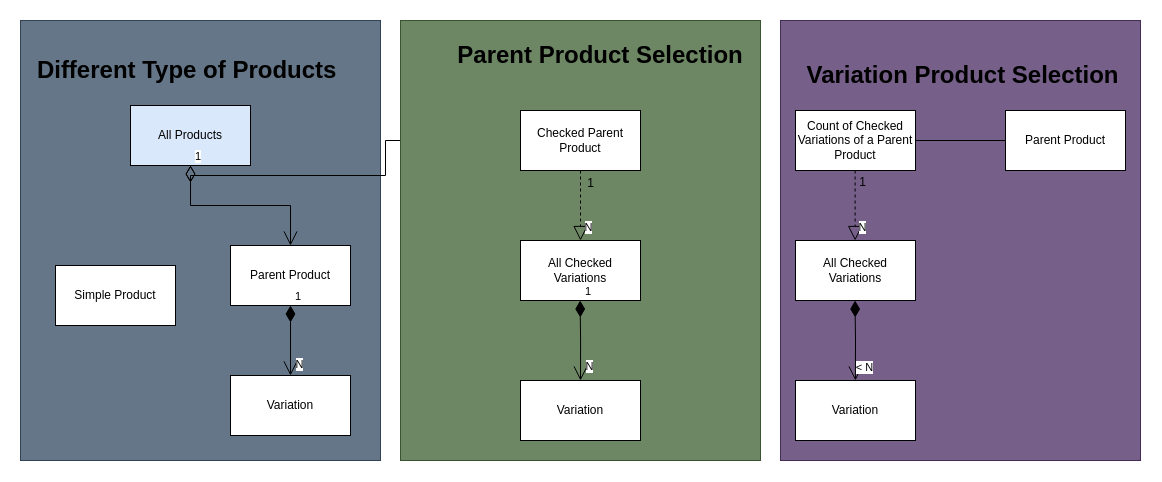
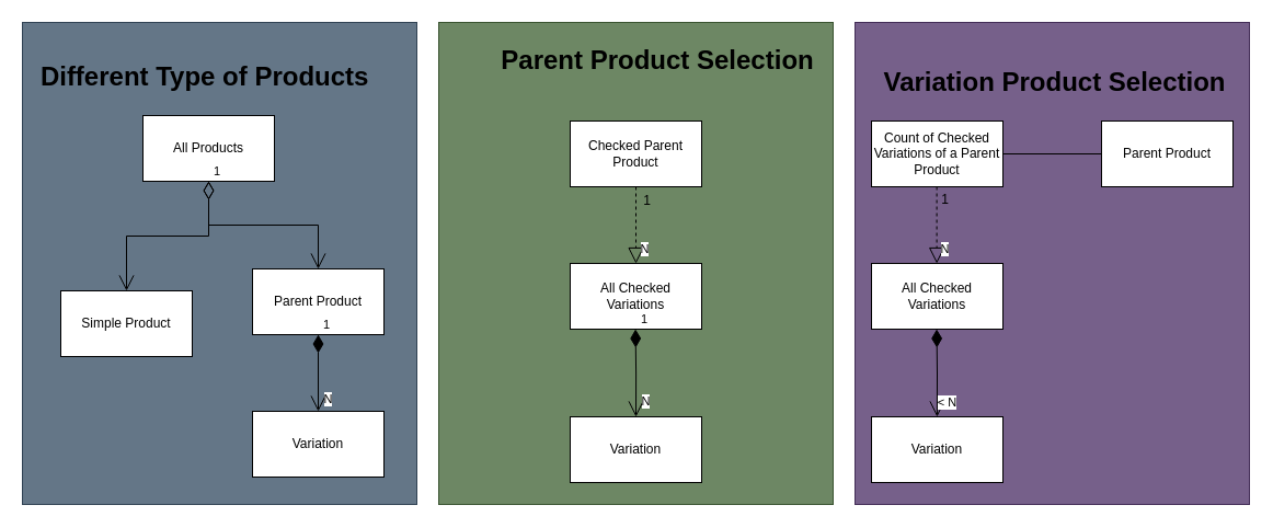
  <mxCell id="0" />
  <mxCell id="1" parent="0" />
  <mxCell id="2" value="" style="whiteSpace=wrap;html=1;fillColor=#647687;strokeColor=#314354;fontColor=#ffffff;" vertex="1" parent="1"><mxGeometry x="20" y="20" width="360" height="440" as="geometry" /></mxCell>
  <mxCell id="3" value="&lt;h1&gt;Different Type of Products&amp;nbsp;&lt;/h1&gt;" style="text;html=1;align=center;verticalAlign=middle;whiteSpace=wrap;rounded=0;" vertex="1" parent="1"><mxGeometry x="35" y="45" width="310" height="50" as="geometry" /></mxCell>
- <mxCell id="4" value="All Products" style="rounded=0;whiteSpace=wrap;html=1;fillColor=#dae8fc;" vertex="1" parent="1"><mxGeometry x="130" y="105" width="120" height="60" as="geometry" /></mxCell>
+ <mxCell id="4" value="All Products" style="rounded=0;whiteSpace=wrap;html=1;" vertex="1" parent="1"><mxGeometry x="130" y="105" width="120" height="60" as="geometry" /></mxCell>
  <mxCell id="5" value="Simple Product" style="rounded=0;whiteSpace=wrap;html=1;" vertex="1" parent="1"><mxGeometry x="55" y="265" width="120" height="60" as="geometry" /></mxCell>
  <mxCell id="6" value="Parent Product" style="rounded=0;whiteSpace=wrap;html=1;" vertex="1" parent="1"><mxGeometry x="230" y="245" width="120" height="60" as="geometry" /></mxCell>
  <mxCell id="7" value="Variation" style="rounded=0;whiteSpace=wrap;html=1;" vertex="1" parent="1"><mxGeometry x="230" y="375" width="120" height="60" as="geometry" /></mxCell>
  <mxCell id="8" value="1" style="endArrow=open;html=1;endSize=12;startArrow=diamondThin;startSize=14;startFill=1;edgeStyle=orthogonalEdgeStyle;align=left;verticalAlign=bottom;rounded=0;entryX=0.5;entryY=0;entryDx=0;entryDy=0;exitX=0.5;exitY=1;exitDx=0;exitDy=0;" edge="1" parent="1" source="6" target="7"><mxGeometry x="-1" y="3" relative="1" as="geometry"><mxPoint x="400" y="305" as="sourcePoint" /><mxPoint x="370" y="375" as="targetPoint" /><mxPoint as="offset" /></mxGeometry></mxCell>
  <mxCell id="9" value="N" style="edgeLabel;html=1;align=center;verticalAlign=middle;resizable=0;points=[];" vertex="1" connectable="0" parent="8"><mxGeometry x="0.66" y="8" relative="1" as="geometry"><mxPoint as="offset" /></mxGeometry></mxCell>
  <mxCell id="10" value="1" style="endArrow=open;html=1;endSize=12;startArrow=diamondThin;startSize=14;startFill=0;edgeStyle=orthogonalEdgeStyle;align=left;verticalAlign=bottom;rounded=0;entryX=0.5;entryY=0;entryDx=0;entryDy=0;exitX=0.5;exitY=1;exitDx=0;exitDy=0;" edge="1" parent="1" source="4" target="6"><mxGeometry x="-1" y="3" relative="1" as="geometry"><mxPoint x="200" y="205" as="sourcePoint" /><mxPoint x="310" y="285" as="targetPoint" /></mxGeometry></mxCell>
- <mxCell id="11" value="1" style="endArrow=open;html=1;endSize=12;startArrow=diamondThin;startSize=14;startFill=0;edgeStyle=orthogonalEdgeStyle;align=left;verticalAlign=bottom;rounded=0;exitX=0.5;exitY=1;exitDx=0;exitDy=0;" edge="1" parent="1" source="4" target="13"><mxGeometry x="-1" y="3" relative="1" as="geometry"><mxPoint x="70" y="205" as="sourcePoint" /><mxPoint x="230" y="205" as="targetPoint" /></mxGeometry></mxCell>
+ <mxCell id="11" value="1" style="endArrow=open;html=1;endSize=12;startArrow=diamondThin;startSize=14;startFill=0;edgeStyle=orthogonalEdgeStyle;align=left;verticalAlign=bottom;rounded=0;entryX=0.5;entryY=0;entryDx=0;entryDy=0;exitX=0.5;exitY=1;exitDx=0;exitDy=0;" edge="1" parent="1" source="4" target="5"><mxGeometry x="-1" y="3" relative="1" as="geometry"><mxPoint x="70" y="205" as="sourcePoint" /><mxPoint x="230" y="205" as="targetPoint" /></mxGeometry></mxCell>
  <mxCell id="12" value="" style="whiteSpace=wrap;html=1;fillColor=#6d8764;strokeColor=#3A5431;fontColor=#ffffff;" vertex="1" parent="1"><mxGeometry x="400" y="20" width="360" height="440" as="geometry" /></mxCell>
  <mxCell id="13" value="Checked Parent Product" style="rounded=0;whiteSpace=wrap;html=1;" vertex="1" parent="1"><mxGeometry x="520" y="110" width="120" height="60" as="geometry" /></mxCell>
  <mxCell id="14" value="All Checked Variations" style="rounded=0;whiteSpace=wrap;html=1;" vertex="1" parent="1"><mxGeometry x="520" y="240" width="120" height="60" as="geometry" /></mxCell>
  <mxCell id="15" value="" style="endArrow=block;dashed=1;endFill=0;endSize=12;html=1;rounded=0;entryX=0.5;entryY=0;entryDx=0;entryDy=0;exitX=0.5;exitY=1;exitDx=0;exitDy=0;" edge="1" parent="1" source="13" target="14"><mxGeometry width="160" relative="1" as="geometry"><mxPoint x="510" y="100" as="sourcePoint" /><mxPoint x="670" y="100" as="targetPoint" /></mxGeometry></mxCell>
  <mxCell id="16" value="N" style="edgeLabel;html=1;align=center;verticalAlign=middle;resizable=0;points=[];" vertex="1" connectable="0" parent="15"><mxGeometry x="0.611" y="7" relative="1" as="geometry"><mxPoint as="offset" /></mxGeometry></mxCell>
  <mxCell id="17" value="1" style="text;html=1;align=center;verticalAlign=middle;resizable=0;points=[];autosize=1;strokeColor=none;fillColor=none;" vertex="1" parent="1"><mxGeometry x="575" y="168" width="30" height="30" as="geometry" /></mxCell>
  <mxCell id="18" value="Variation" style="rounded=0;whiteSpace=wrap;html=1;" vertex="1" parent="1"><mxGeometry x="520" y="380" width="120" height="60" as="geometry" /></mxCell>
  <mxCell id="19" value="1" style="endArrow=open;html=1;endSize=12;startArrow=diamondThin;startSize=14;startFill=1;edgeStyle=orthogonalEdgeStyle;align=left;verticalAlign=bottom;rounded=0;entryX=0.5;entryY=0;entryDx=0;entryDy=0;exitX=0.5;exitY=1;exitDx=0;exitDy=0;" edge="1" parent="1" target="18"><mxGeometry x="-1" y="3" relative="1" as="geometry"><mxPoint x="579.62" y="300" as="sourcePoint" /><mxPoint x="579.62" y="370" as="targetPoint" /><mxPoint as="offset" /></mxGeometry></mxCell>
  <mxCell id="20" value="N" style="edgeLabel;html=1;align=center;verticalAlign=middle;resizable=0;points=[];" vertex="1" connectable="0" parent="19"><mxGeometry x="0.66" y="8" relative="1" as="geometry"><mxPoint as="offset" /></mxGeometry></mxCell>
  <mxCell id="21" value="&lt;h1&gt;Parent Product Selection&lt;/h1&gt;" style="text;html=1;align=center;verticalAlign=middle;whiteSpace=wrap;rounded=0;" vertex="1" parent="1"><mxGeometry x="445" y="30" width="310" height="50" as="geometry" /></mxCell>
  <mxCell id="22" value="" style="whiteSpace=wrap;html=1;fillColor=#76608a;strokeColor=#432D57;fontColor=#ffffff;" vertex="1" parent="1"><mxGeometry x="780" y="20" width="360" height="440" as="geometry" /></mxCell>
  <mxCell id="23" value="Count of Checked Variations of a Parent Product" style="rounded=0;whiteSpace=wrap;html=1;" vertex="1" parent="1"><mxGeometry x="795" y="110" width="120" height="60" as="geometry" /></mxCell>
  <mxCell id="24" value="All Checked Variations" style="rounded=0;whiteSpace=wrap;html=1;" vertex="1" parent="1"><mxGeometry x="795" y="240" width="120" height="60" as="geometry" /></mxCell>
  <mxCell id="25" value="" style="endArrow=block;dashed=1;endFill=0;endSize=12;html=1;rounded=0;entryX=0.5;entryY=0;entryDx=0;entryDy=0;exitX=0.5;exitY=1;exitDx=0;exitDy=0;" edge="1" parent="1"><mxGeometry width="160" relative="1" as="geometry"><mxPoint x="854.62" y="170" as="sourcePoint" /><mxPoint x="854.62" y="240" as="targetPoint" /></mxGeometry></mxCell>
  <mxCell id="26" value="N" style="edgeLabel;html=1;align=center;verticalAlign=middle;resizable=0;points=[];" vertex="1" connectable="0" parent="25"><mxGeometry x="0.611" y="7" relative="1" as="geometry"><mxPoint as="offset" /></mxGeometry></mxCell>
  <mxCell id="27" value="1" style="text;html=1;align=center;verticalAlign=middle;resizable=0;points=[];autosize=1;strokeColor=none;fillColor=none;" vertex="1" parent="1"><mxGeometry x="847" y="167" width="30" height="30" as="geometry" /></mxCell>
  <mxCell id="28" value="Variation" style="rounded=0;whiteSpace=wrap;html=1;" vertex="1" parent="1"><mxGeometry x="795" y="380" width="120" height="60" as="geometry" /></mxCell>
  <mxCell id="29" value="" style="endArrow=open;html=1;endSize=12;startArrow=diamondThin;startSize=14;startFill=1;edgeStyle=orthogonalEdgeStyle;align=left;verticalAlign=bottom;rounded=0;entryX=0.5;entryY=0;entryDx=0;entryDy=0;exitX=0.5;exitY=1;exitDx=0;exitDy=0;" edge="1" parent="1"><mxGeometry x="-1" y="3" relative="1" as="geometry"><mxPoint x="854.54" y="300" as="sourcePoint" /><mxPoint x="854.92" y="380" as="targetPoint" /><mxPoint as="offset" /></mxGeometry></mxCell>
  <mxCell id="30" value="&amp;lt; N" style="edgeLabel;html=1;align=center;verticalAlign=middle;resizable=0;points=[];" vertex="1" connectable="0" parent="29"><mxGeometry x="0.66" y="8" relative="1" as="geometry"><mxPoint as="offset" /></mxGeometry></mxCell>
  <mxCell id="31" value="Parent Product" style="rounded=0;whiteSpace=wrap;html=1;" vertex="1" parent="1"><mxGeometry x="1005" y="110" width="120" height="60" as="geometry" /></mxCell>
  <mxCell id="32" value="" style="line;strokeWidth=1;fillColor=none;align=left;verticalAlign=middle;spacingTop=-1;spacingLeft=3;spacingRight=3;rotatable=0;labelPosition=right;points=[];portConstraint=eastwest;strokeColor=inherit;" vertex="1" parent="1"><mxGeometry x="915" y="136" width="90" height="8" as="geometry" /></mxCell>
  <mxCell id="33" value="&lt;h1&gt;Variation Product Selection&lt;/h1&gt;" style="text;html=1;align=center;verticalAlign=middle;whiteSpace=wrap;rounded=0;" vertex="1" parent="1"><mxGeometry x="805" y="50" width="315" height="50" as="geometry" /></mxCell>
